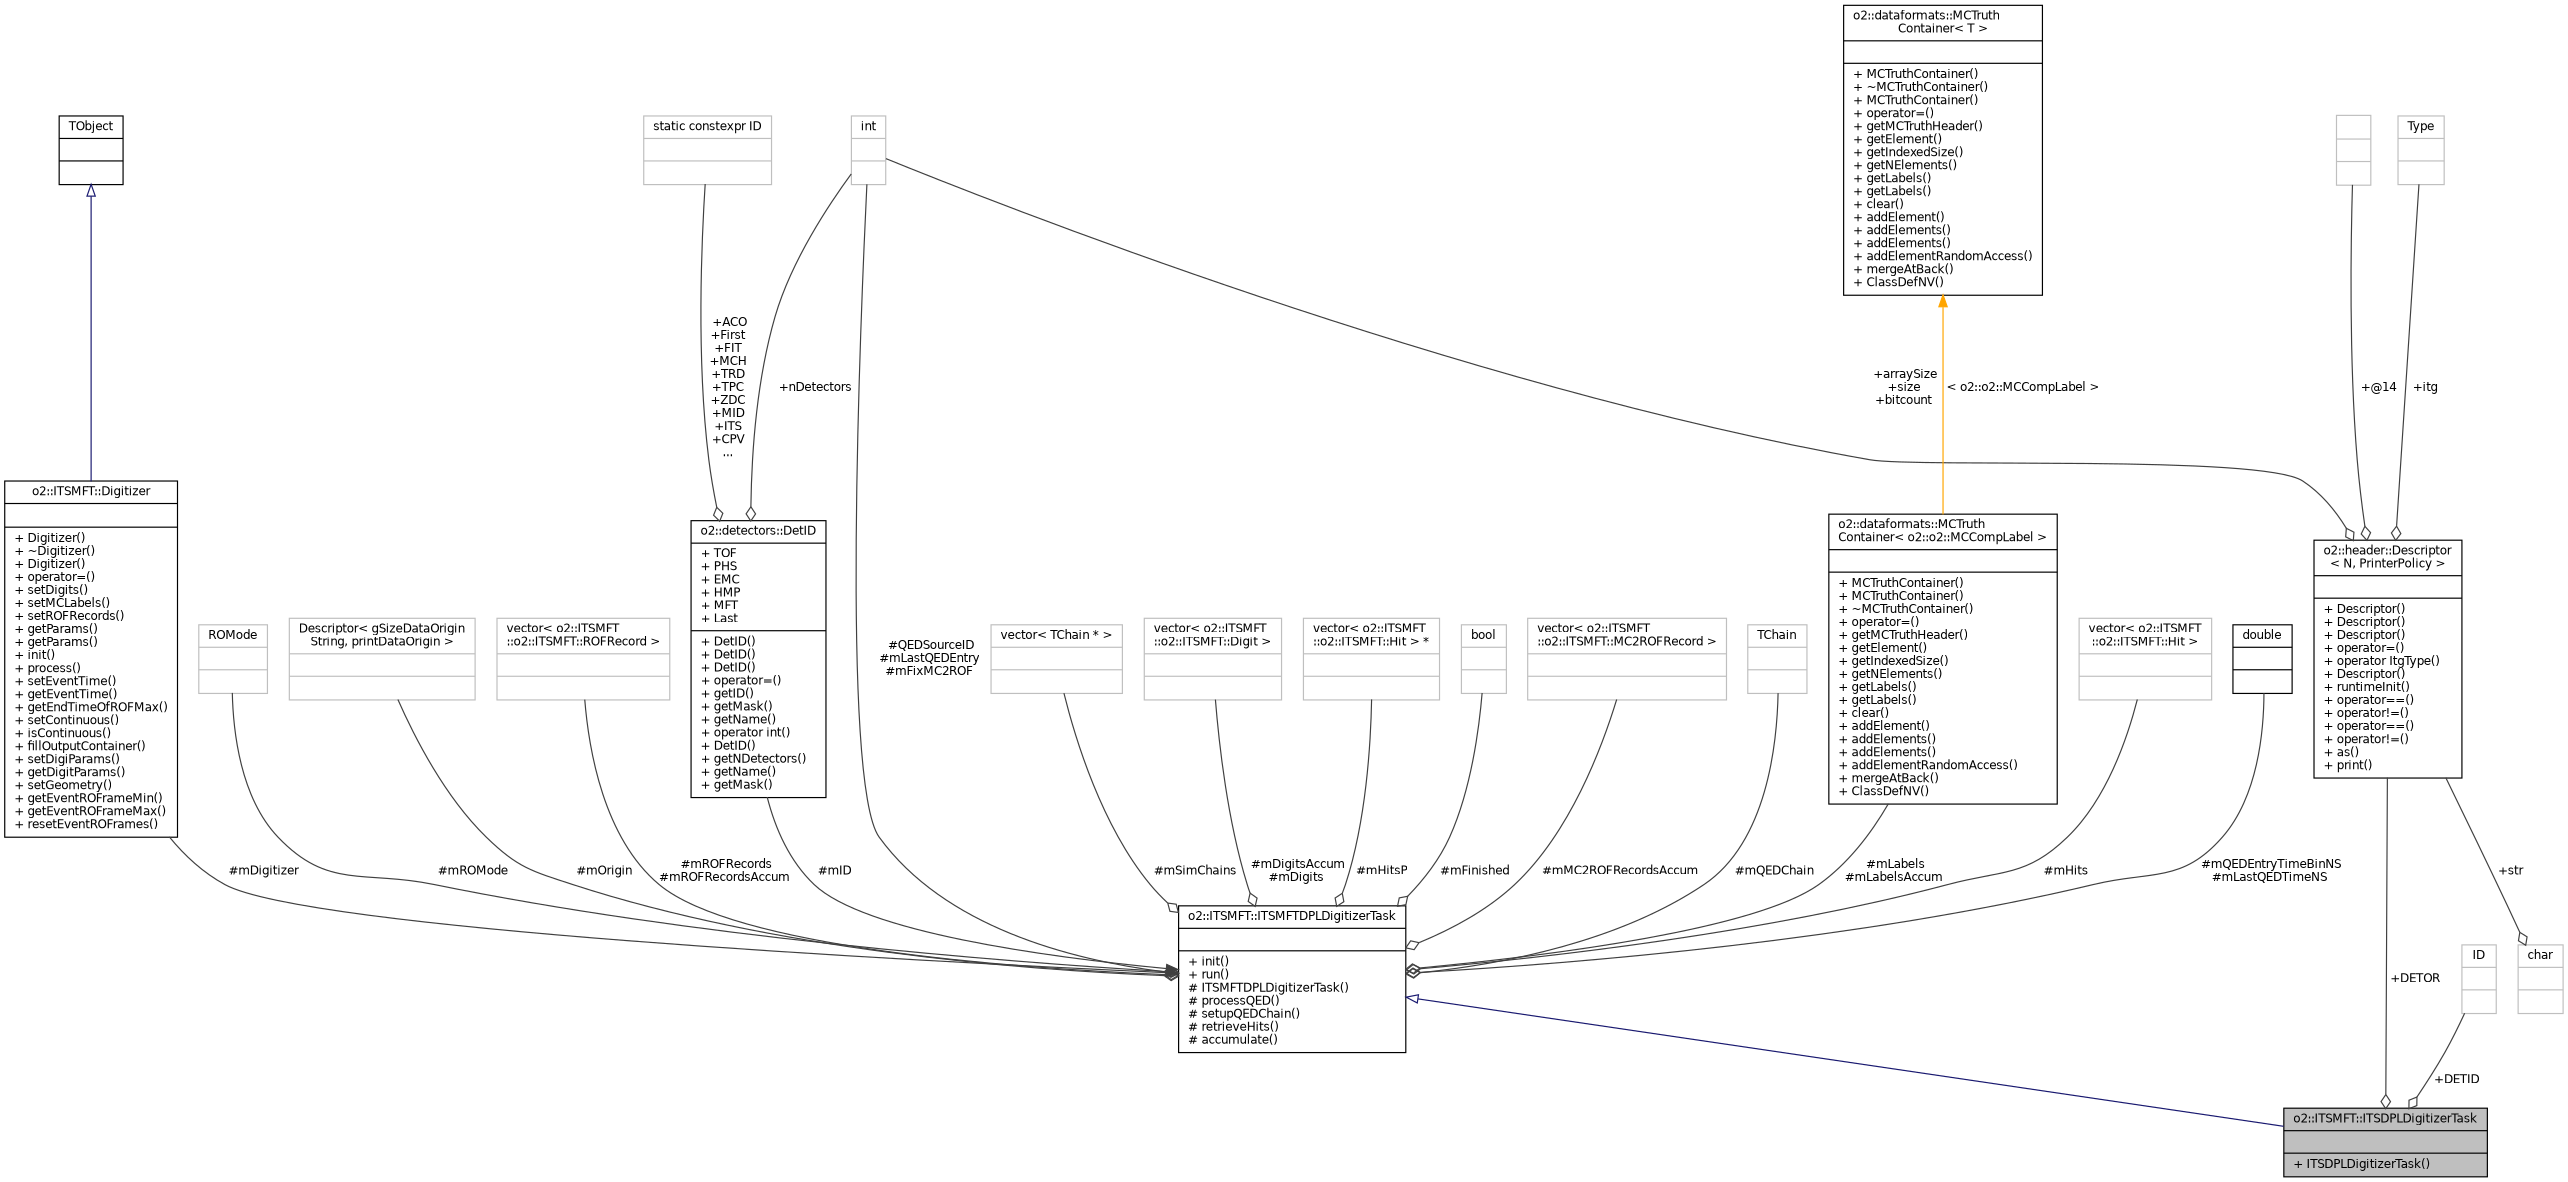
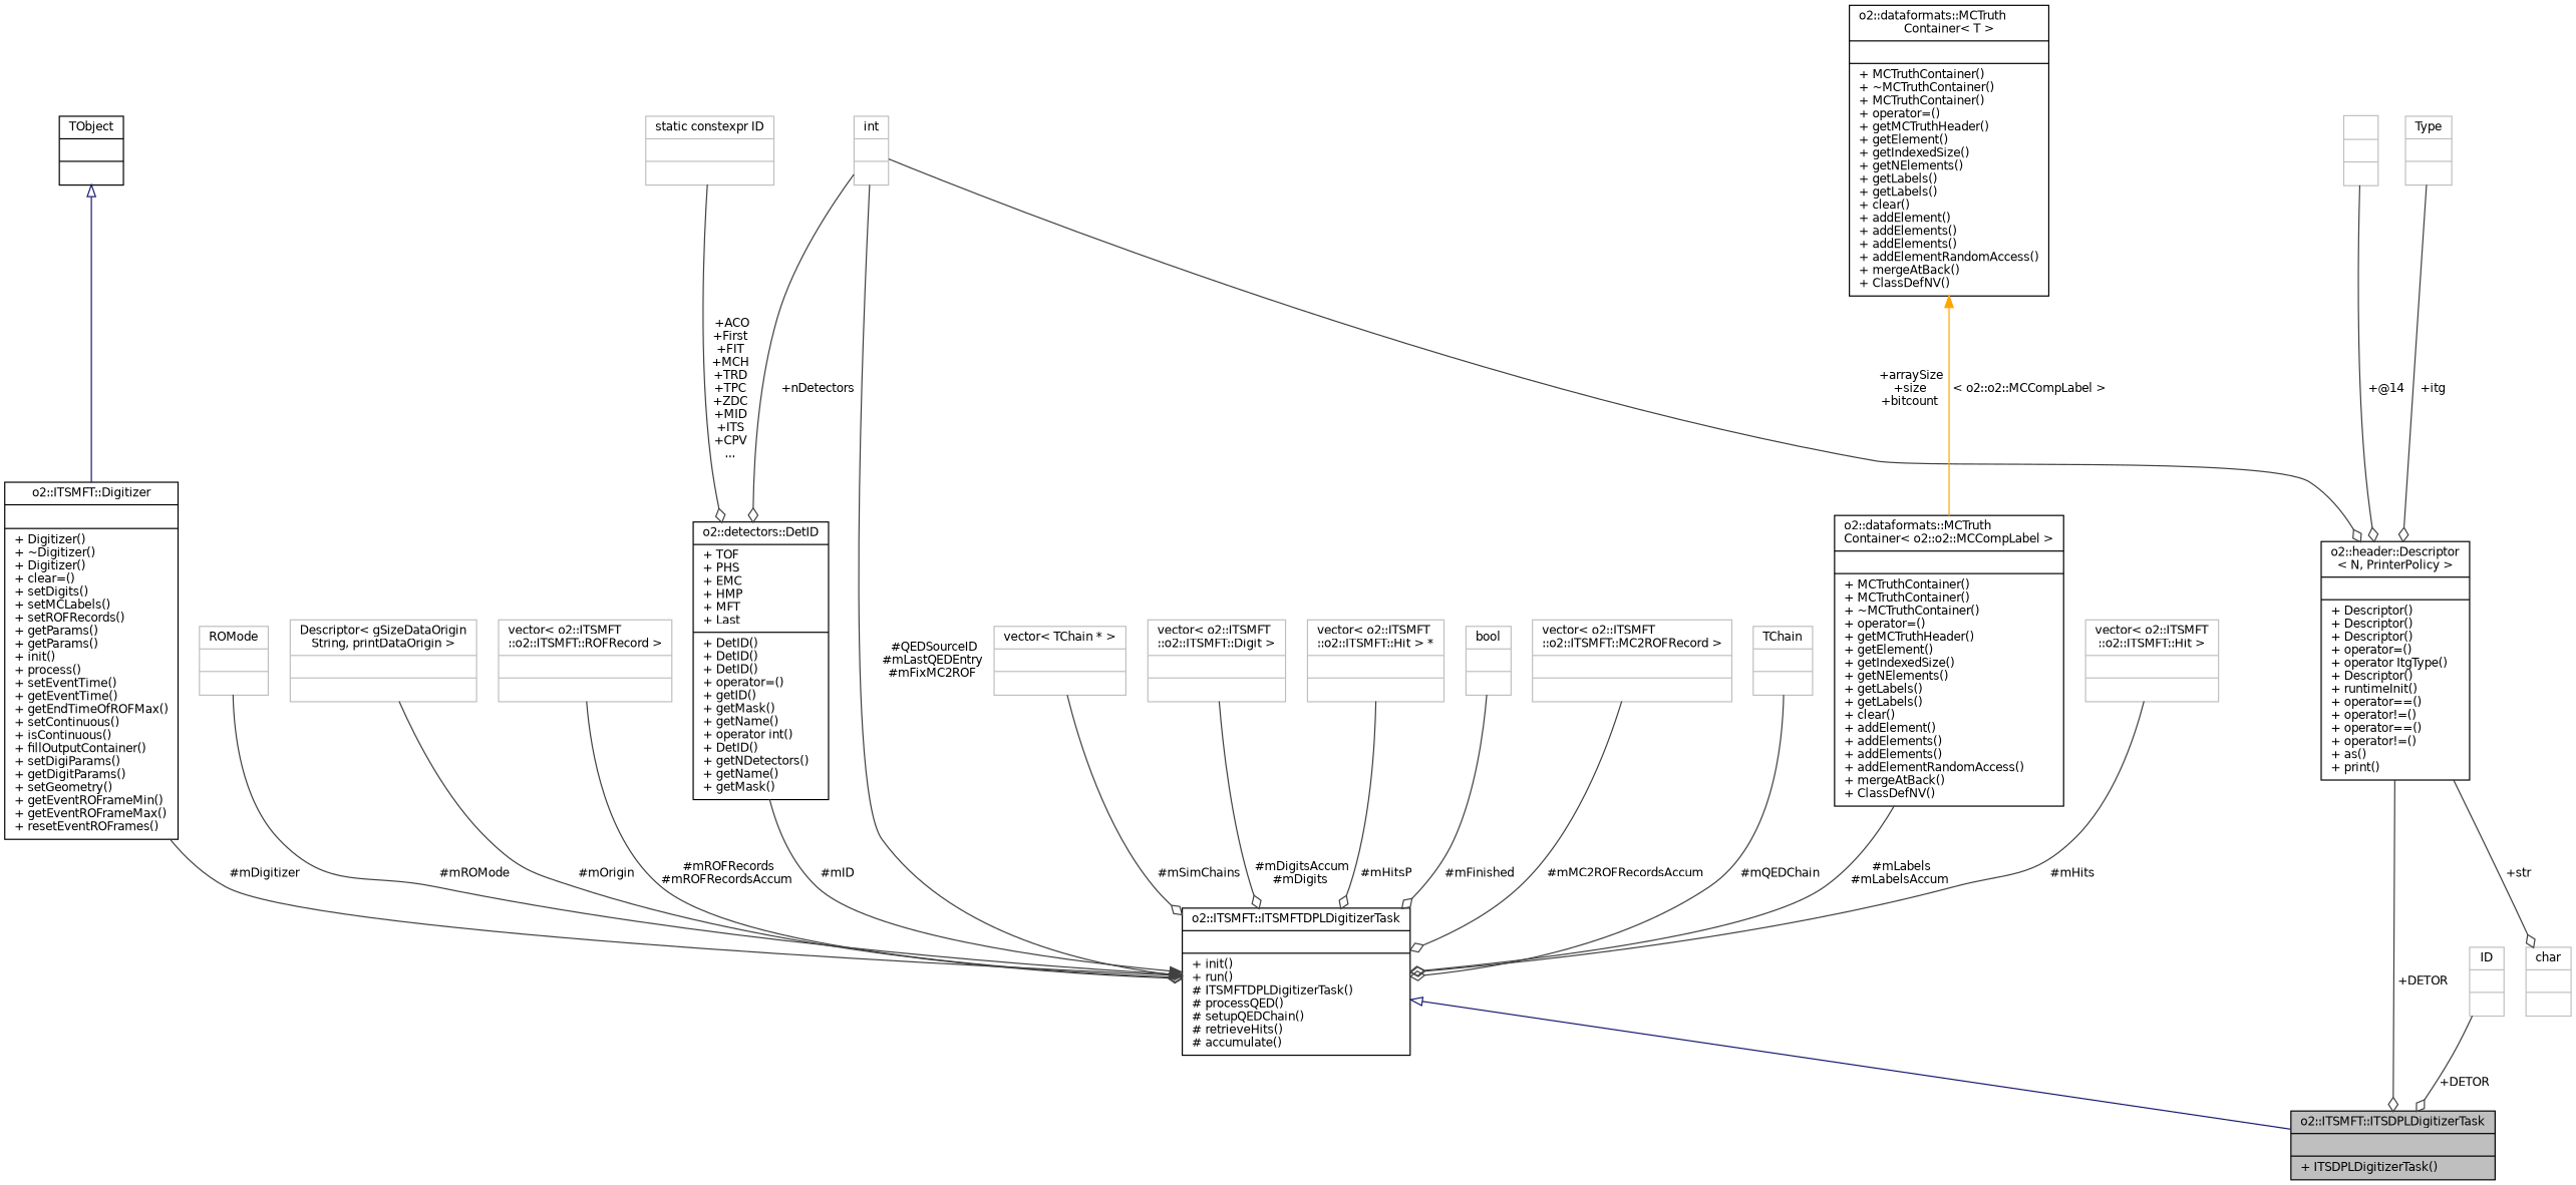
  digraph {
    node [color=grey75 fontname=Helvetica fontsize=10 shape=record]
    edge [color=grey25 fontname=Helvetica fontsize=10 labelfontname=Helvetica labelfontsize=10 style=solid arrowhead=odiamond]
    n1 [color=black fillcolor=grey75 fontcolor=black height=0.2 label="{o2::ITSMFT::ITSDPLDigitizerTask\n||+ ITSDPLDigitizerTask()\l}" style=filled width=0.4]
    n2 [color=black height=0.2 label="{o2::ITSMFT::ITSMFTDPLDigitizerTask\n||+ init()\l+ run()\l# ITSMFTDPLDigitizerTask()\l# processQED()\l# setupQEDChain()\l# retrieveHits()\l# accumulate()\l}" width=0.4]
    n3 [height=0.2 label="{vector\< o2::ITSMFT\l::o2::ITSMFT::Hit \>\n||}" width=0.4]
-   n4 [color=black height=0.2 label="{double\n||}" width=0.4]
-   n5 [color=black height=0.2 label="{o2::ITSMFT::Digitizer\n||+ Digitizer()\l+ ~Digitizer()\l+ Digitizer()\l+ operator=()\l+ setDigits()\l+ setMCLabels()\l+ setROFRecords()\l+ getParams()\l+ getParams()\l+ init()\l+ process()\l+ setEventTime()\l+ getEventTime()\l+ getEndTimeOfROFMax()\l+ setContinuous()\l+ isContinuous()\l+ fillOutputContainer()\l+ setDigiParams()\l+ getDigitParams()\l+ setGeometry()\l+ getEventROFrameMin()\l+ getEventROFrameMax()\l+ resetEventROFrames()\l}" width=0.4]
+   n5 [color=black height=0.2 label="{o2::ITSMFT::Digitizer\n||+ Digitizer()\l+ ~Digitizer()\l+ Digitizer()\l+ clear=()\l+ setDigits()\l+ setMCLabels()\l+ setROFRecords()\l+ getParams()\l+ getParams()\l+ init()\l+ process()\l+ setEventTime()\l+ getEventTime()\l+ getEndTimeOfROFMax()\l+ setContinuous()\l+ isContinuous()\l+ fillOutputContainer()\l+ setDigiParams()\l+ getDigitParams()\l+ setGeometry()\l+ getEventROFrameMin()\l+ getEventROFrameMax()\l+ resetEventROFrames()\l}" width=0.4]
    n6 [color=black height=0.2 label="{TObject\n||}" width=0.4]
    n7 [height=0.2 label="{ROMode\n||}" width=0.4]
    n8 [height=0.2 label="{Descriptor\< gSizeDataOrigin\lString, printDataOrigin \>\n||}" width=0.4]
    n9 [height=0.2 label="{vector\< o2::ITSMFT\l::o2::ITSMFT::ROFRecord \>\n||}" width=0.4]
    n10 [color=black height=0.2 label="{o2::detectors::DetID\n|+ TOF\l+ PHS\l+ EMC\l+ HMP\l+ MFT\l+ Last\l|+ DetID()\l+ DetID()\l+ DetID()\l+ operator=()\l+ getID()\l+ getMask()\l+ getName()\l+ operator int()\l+ DetID()\l+ getNDetectors()\l+ getName()\l+ getMask()\l}" width=0.4]
    n11 [height=0.2 label="{static constexpr ID\n||}" width=0.4]
    n12 [height=0.2 label="{int\n||}" width=0.4]
    n13 [color=black height=0.2 label="{o2::header::Descriptor\l\< N, PrinterPolicy \>\n||+ Descriptor()\l+ Descriptor()\l+ Descriptor()\l+ operator=()\l+ operator ItgType()\l+ Descriptor()\l+ runtimeInit()\l+ operator==()\l+ operator!=()\l+ operator==()\l+ operator!=()\l+ as()\l+ print()\l}" width=0.4]
    n14 [height=0.2 label="{char\n||}" width=0.4]
    n15 [height=0.2 label="{vector\< TChain * \>\n||}" width=0.4]
    n16 [height=0.2 label="{vector\< o2::ITSMFT\l::o2::ITSMFT::Digit \>\n||}" width=0.4]
    n17 [height=0.2 label="{vector\< o2::ITSMFT\l::o2::ITSMFT::Hit \> *\n||}" width=0.4]
    n18 [height=0.2 label="{bool\n||}" width=0.4]
    n19 [height=0.2 label="{vector\< o2::ITSMFT\l::o2::ITSMFT::MC2ROFRecord \>\n||}" width=0.4]
    n20 [height=0.2 label="{TChain\n||}" width=0.4]
    n21 [color=black height=0.2 label="{o2::dataformats::MCTruth\lContainer\< o2::o2::MCCompLabel \>\n||+ MCTruthContainer()\l+ MCTruthContainer()\l+ ~MCTruthContainer()\l+ operator=()\l+ getMCTruthHeader()\l+ getElement()\l+ getIndexedSize()\l+ getNElements()\l+ getLabels()\l+ getLabels()\l+ clear()\l+ addElement()\l+ addElements()\l+ addElements()\l+ addElementRandomAccess()\l+ mergeAtBack()\l+ ClassDefNV()\l}" width=0.4]
    n22 [color=black height=0.2 label="{o2::dataformats::MCTruth\lContainer\< T \>\n||+ MCTruthContainer()\l+ ~MCTruthContainer()\l+ MCTruthContainer()\l+ operator=()\l+ getMCTruthHeader()\l+ getElement()\l+ getIndexedSize()\l+ getNElements()\l+ getLabels()\l+ getLabels()\l+ clear()\l+ addElement()\l+ addElements()\l+ addElements()\l+ addElementRandomAccess()\l+ mergeAtBack()\l+ ClassDefNV()\l}" width=0.4]
    n23 [height=0.2 label="{ID\n||}" width=0.4]
    n24 [height=0.2 label="{Type\n||}" width=0.4]
    n25 [height=0.2 label="{\n||}" width=0.4]
    n2 -> n1 [arrowtail=onormal color=midnightblue dir=back arrowhead=""]
    n3 -> n2 [label=" #mHits"]
-   n4 -> n2 [label=" #mQEDEntryTimeBinNS\n#mLastQEDTimeNS"]
    n5 -> n2 [arrowhead=normal label=" #mDigitizer"]
    n6 -> n5 [arrowtail=onormal color=midnightblue dir=back arrowhead=""]
    n7 -> n2 [label=" #mROMode"]
    n8 -> n2 [label=" #mOrigin"]
    n9 -> n2 [label=" #mROFRecords\n#mROFRecordsAccum"]
    n10 -> n2 [arrowhead=normal label=" #mID"]
    n11 -> n10 [label=" +ACO\n+First\n+FIT\n+MCH\n+TRD\n+TPC\n+ZDC\n+MID\n+ITS\n+CPV\n..."]
    n12 -> n2 [label=" #QEDSourceID\n#mLastQEDEntry\n#mFixMC2ROF"]
    n12 -> n10 [label=" +nDetectors"]
    n12 -> n13 [label=" +arraySize\n+size\n+bitcount"]
    n13 -> n1 [label=" +DETOR"]
    n13 -> n14 [label=" +str"]
    n15 -> n2 [label=" #mSimChains"]
    n16 -> n2 [label=" #mDigitsAccum\n#mDigits"]
    n17 -> n2 [label=" #mHitsP"]
    n18 -> n2 [label=" #mFinished"]
    n19 -> n2 [label=" #mMC2ROFRecordsAccum"]
    n20 -> n2 [label=" #mQEDChain"]
    n21 -> n2 [label=" #mLabels\n#mLabelsAccum"]
    n22 -> n21 [color=orange dir=back label=" \< o2::o2::MCCompLabel \>" arrowhead=""]
-   n23 -> n1 [label=" +DETID"]
+   n23 -> n1 [label=" +DETOR"]
    n24 -> n13 [label=" +itg"]
    n25 -> n13 [label=" +@14"]
  }
